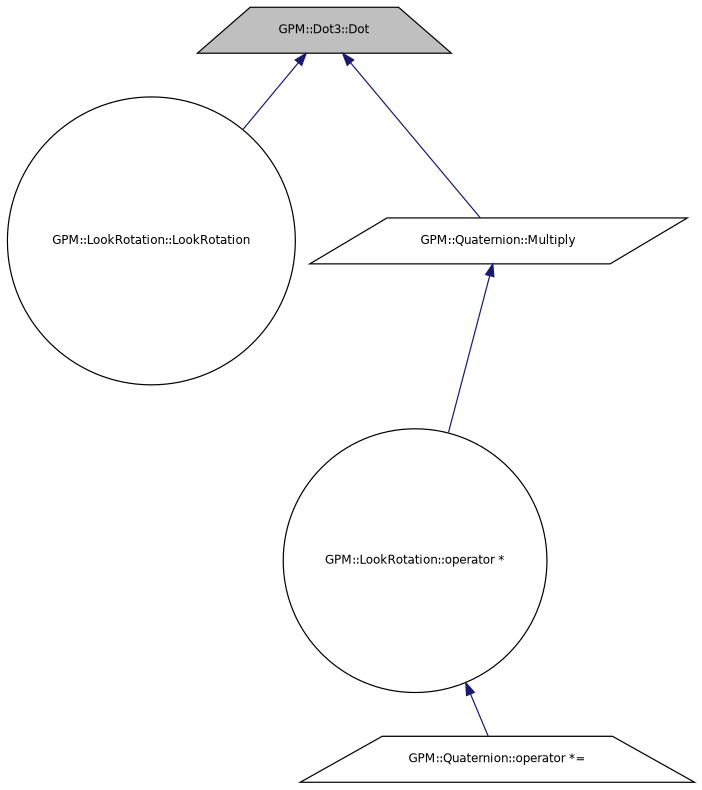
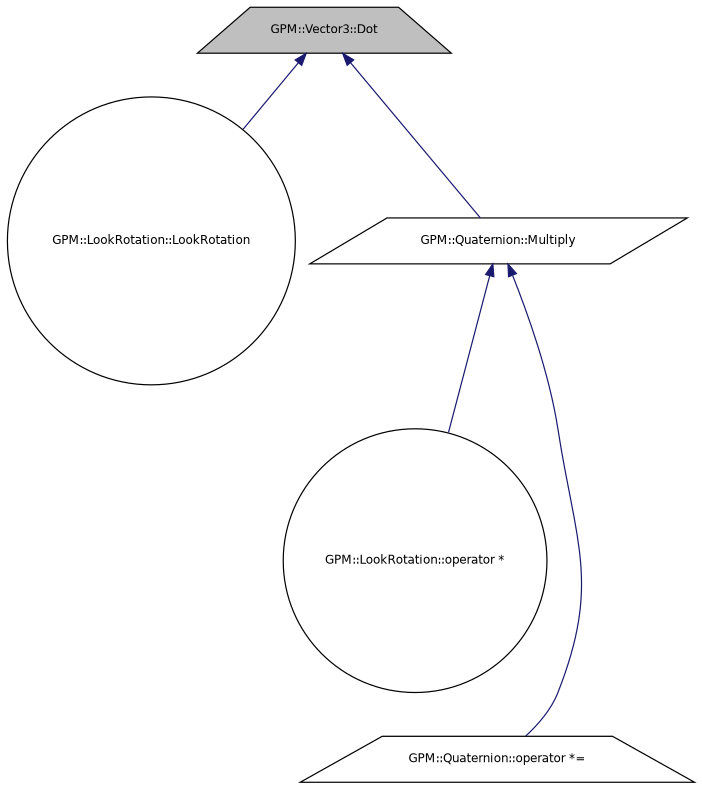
  digraph {
    rankdir=TB
    node [color=black fillcolor=white fontname=Helvetica fontsize=10 shape=trapezium style=filled]
    edge [color=midnightblue dir=back fontname=Helvetica fontsize=10 labelfontname=Helvetica labelfontsize=10 style=solid]
-   n1 [fillcolor=grey75 fontcolor=black height=0.2 label="GPM::Dot3::Dot" width=0.4]
+   n1 [fillcolor=grey75 fontcolor=black height=0.2 label="GPM::Vector3::Dot" width=0.4]
    n2 [height=0.2 label="GPM::LookRotation::LookRotation" shape=circle width=0.4]
    n3 [height=0.2 label="GPM::Quaternion::Multiply" shape=parallelogram width=0.4]
    n4 [height=0.2 label="GPM::LookRotation::operator *" shape=circle width=0.4]
    n5 [height=0.2 label="GPM::Quaternion::operator *=" width=0.4]
    n1 -> n2
    n1 -> n3
    n3 -> n4
-   n4 -> n5
+   n3 -> n5
  }
